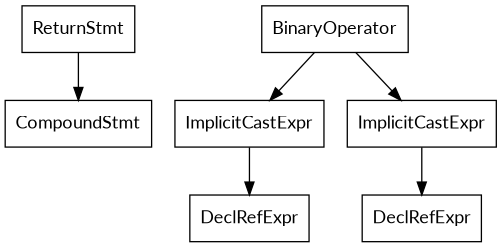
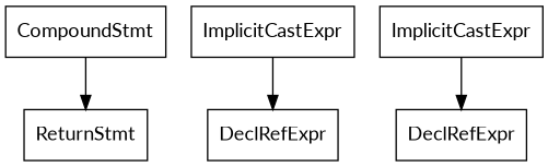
  digraph {
    fontname=Lato
    node [fontname=Lato shape=record]
    edge [fontname=Lato]
    n1 [label="{CompoundStmt}"]
    n2 [label="{ReturnStmt}"]
-   n3 [label="{BinaryOperator}"]
    n4 [label="{ImplicitCastExpr}"]
    n5 [label="{ImplicitCastExpr}"]
    n6 [label="{DeclRefExpr}"]
    n7 [label="{DeclRefExpr}"]
-   n2 -> n1
-   n3 -> n4
-   n3 -> n5
+   n1 -> n2
    n4 -> n6
    n5 -> n7
  }
